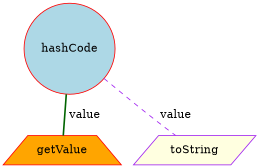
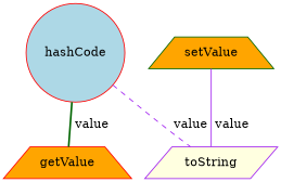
  digraph {
    node [color=red fillcolor=orange shape=trapezium style=filled]
    edge [color=purple dir=none]
    hashCode [fillcolor=lightblue shape=circle]
    getValue
    toString [color=purple fillcolor=lightyellow shape=parallelogram]
+   setValue [color=darkgreen]
    hashCode -> getValue [color=darkgreen label=" value" style=bold]
    hashCode -> toString [label=" value" style=dashed]
+   setValue -> toString [label=" value" style=solid]
  }
